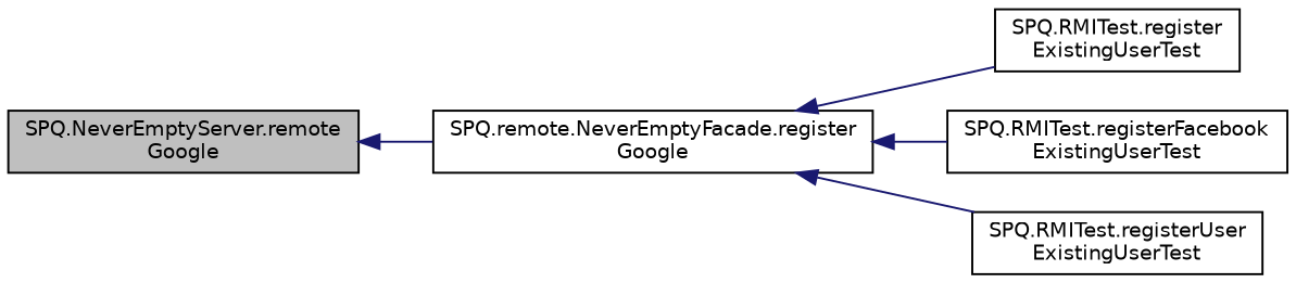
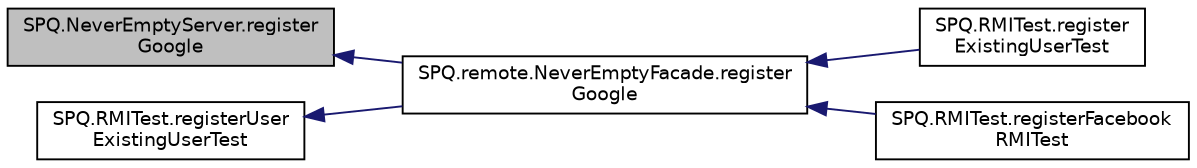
  digraph {
    rankdir=LR
    node [color=black fillcolor=white fontname=Helvetica fontsize=10 shape=record style=filled]
    edge [color=midnightblue dir=back fontname=Helvetica fontsize=10 labelfontname=Helvetica labelfontsize=10 style=solid]
-   n1 [fillcolor=grey75 fontcolor=black height=0.2 label="SPQ.NeverEmptyServer.remote\lGoogle" width=0.4]
+   n1 [fillcolor=grey75 fontcolor=black height=0.2 label="SPQ.NeverEmptyServer.register\lGoogle" width=0.4]
    n2 [height=0.2 label="SPQ.remote.NeverEmptyFacade.register\lGoogle" width=0.4]
    n3 [height=0.2 label="SPQ.RMITest.register\lExistingUserTest" width=0.4]
-   n4 [height=0.2 label="SPQ.RMITest.registerFacebook\lExistingUserTest" width=0.4]
+   n4 [height=0.2 label="SPQ.RMITest.registerFacebook\lRMITest" width=0.4]
    n5 [height=0.2 label="SPQ.RMITest.registerUser\lExistingUserTest" width=0.4]
    n1 -> n2
    n2 -> n3
    n2 -> n4
-   n2 -> n5
+   n5 -> n2
  }
